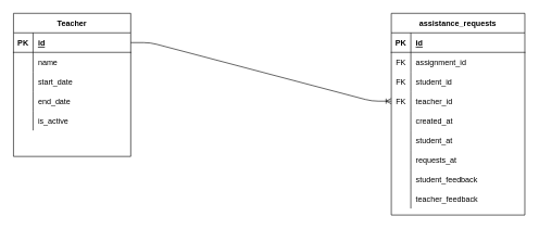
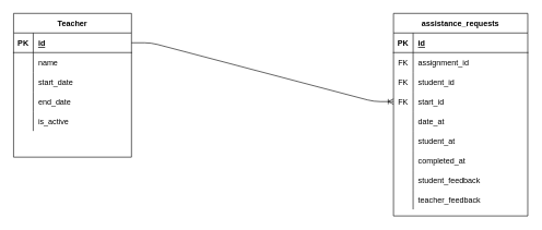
  <mxCell id="0" />
  <mxCell id="1" parent="0" />
  <mxCell id="2" value="Teacher" style="shape=table;startSize=30;container=1;collapsible=1;childLayout=tableLayout;fixedRows=1;rowLines=0;fontStyle=1;align=center;resizeLast=1;" vertex="1" parent="1"><mxGeometry x="20" y="20" width="180" height="220" as="geometry" /></mxCell>
  <mxCell id="3" value="" style="shape=partialRectangle;collapsible=0;dropTarget=0;pointerEvents=0;fillColor=none;top=0;left=0;bottom=1;right=0;points=[[0,0.5],[1,0.5]];portConstraint=eastwest;" vertex="1" parent="2"><mxGeometry y="30" width="180" height="30" as="geometry" /></mxCell>
  <mxCell id="4" value="PK" style="shape=partialRectangle;connectable=0;fillColor=none;top=0;left=0;bottom=0;right=0;fontStyle=1;overflow=hidden;" vertex="1" parent="3"><mxGeometry width="30" height="30" as="geometry" /></mxCell>
  <mxCell id="5" value="id" style="shape=partialRectangle;connectable=0;fillColor=none;top=0;left=0;bottom=0;right=0;align=left;spacingLeft=6;fontStyle=5;overflow=hidden;" vertex="1" parent="3"><mxGeometry x="30" width="150" height="30" as="geometry" /></mxCell>
  <mxCell id="6" value="" style="shape=partialRectangle;collapsible=0;dropTarget=0;pointerEvents=0;fillColor=none;top=0;left=0;bottom=0;right=0;points=[[0,0.5],[1,0.5]];portConstraint=eastwest;" vertex="1" parent="2"><mxGeometry y="60" width="180" height="30" as="geometry" /></mxCell>
  <mxCell id="7" value="" style="shape=partialRectangle;connectable=0;fillColor=none;top=0;left=0;bottom=0;right=0;editable=1;overflow=hidden;" vertex="1" parent="6"><mxGeometry width="30" height="30" as="geometry" /></mxCell>
  <mxCell id="8" value="name" style="shape=partialRectangle;connectable=0;fillColor=none;top=0;left=0;bottom=0;right=0;align=left;spacingLeft=6;overflow=hidden;" vertex="1" parent="6"><mxGeometry x="30" width="150" height="30" as="geometry" /></mxCell>
  <mxCell id="9" value="" style="shape=partialRectangle;collapsible=0;dropTarget=0;pointerEvents=0;fillColor=none;top=0;left=0;bottom=0;right=0;points=[[0,0.5],[1,0.5]];portConstraint=eastwest;" vertex="1" parent="2"><mxGeometry y="90" width="180" height="30" as="geometry" /></mxCell>
  <mxCell id="10" value="" style="shape=partialRectangle;connectable=0;fillColor=none;top=0;left=0;bottom=0;right=0;editable=1;overflow=hidden;" vertex="1" parent="9"><mxGeometry width="30" height="30" as="geometry" /></mxCell>
  <mxCell id="11" value="start_date" style="shape=partialRectangle;connectable=0;fillColor=none;top=0;left=0;bottom=0;right=0;align=left;spacingLeft=6;overflow=hidden;" vertex="1" parent="9"><mxGeometry x="30" width="150" height="30" as="geometry" /></mxCell>
  <mxCell id="12" value="" style="shape=partialRectangle;collapsible=0;dropTarget=0;pointerEvents=0;fillColor=none;top=0;left=0;bottom=0;right=0;points=[[0,0.5],[1,0.5]];portConstraint=eastwest;" vertex="1" parent="2"><mxGeometry y="120" width="180" height="30" as="geometry" /></mxCell>
  <mxCell id="13" value="" style="shape=partialRectangle;connectable=0;fillColor=none;top=0;left=0;bottom=0;right=0;editable=1;overflow=hidden;" vertex="1" parent="12"><mxGeometry width="30" height="30" as="geometry" /></mxCell>
  <mxCell id="14" value="end_date" style="shape=partialRectangle;connectable=0;fillColor=none;top=0;left=0;bottom=0;right=0;align=left;spacingLeft=6;overflow=hidden;" vertex="1" parent="12"><mxGeometry x="30" width="150" height="30" as="geometry" /></mxCell>
  <mxCell id="15" value="" style="shape=partialRectangle;collapsible=0;dropTarget=0;pointerEvents=0;fillColor=none;top=0;left=0;bottom=0;right=0;points=[[0,0.5],[1,0.5]];portConstraint=eastwest;" vertex="1" parent="2"><mxGeometry y="150" width="180" height="30" as="geometry" /></mxCell>
  <mxCell id="16" value="" style="shape=partialRectangle;connectable=0;fillColor=none;top=0;left=0;bottom=0;right=0;editable=1;overflow=hidden;" vertex="1" parent="15"><mxGeometry width="30" height="30" as="geometry" /></mxCell>
  <mxCell id="17" value="is_active" style="shape=partialRectangle;connectable=0;fillColor=none;top=0;left=0;bottom=0;right=0;align=left;spacingLeft=6;overflow=hidden;" vertex="1" parent="15"><mxGeometry x="30" width="150" height="30" as="geometry" /></mxCell>
  <mxCell id="18" value="assistance_requests" style="shape=table;startSize=30;container=1;collapsible=1;childLayout=tableLayout;fixedRows=1;rowLines=0;fontStyle=1;align=center;resizeLast=1;" vertex="1" parent="1"><mxGeometry x="600" y="20" width="205" height="310" as="geometry" /></mxCell>
  <mxCell id="19" value="" style="shape=partialRectangle;collapsible=0;dropTarget=0;pointerEvents=0;fillColor=none;top=0;left=0;bottom=1;right=0;points=[[0,0.5],[1,0.5]];portConstraint=eastwest;" vertex="1" parent="18"><mxGeometry y="30" width="205" height="30" as="geometry" /></mxCell>
  <mxCell id="20" value="PK" style="shape=partialRectangle;connectable=0;fillColor=none;top=0;left=0;bottom=0;right=0;fontStyle=1;overflow=hidden;" vertex="1" parent="19"><mxGeometry width="30" height="30" as="geometry" /></mxCell>
  <mxCell id="21" value="id" style="shape=partialRectangle;connectable=0;fillColor=none;top=0;left=0;bottom=0;right=0;align=left;spacingLeft=6;fontStyle=5;overflow=hidden;" vertex="1" parent="19"><mxGeometry x="30" width="175" height="30" as="geometry" /></mxCell>
  <mxCell id="22" value="" style="shape=partialRectangle;collapsible=0;dropTarget=0;pointerEvents=0;fillColor=none;top=0;left=0;bottom=0;right=0;points=[[0,0.5],[1,0.5]];portConstraint=eastwest;" vertex="1" parent="18"><mxGeometry y="60" width="205" height="30" as="geometry" /></mxCell>
  <mxCell id="23" value="FK" style="shape=partialRectangle;connectable=0;fillColor=none;top=0;left=0;bottom=0;right=0;editable=1;overflow=hidden;" vertex="1" parent="22"><mxGeometry width="30" height="30" as="geometry" /></mxCell>
  <mxCell id="24" value="assignment_id" style="shape=partialRectangle;connectable=0;fillColor=none;top=0;left=0;bottom=0;right=0;align=left;spacingLeft=6;overflow=hidden;" vertex="1" parent="22"><mxGeometry x="30" width="175" height="30" as="geometry" /></mxCell>
  <mxCell id="25" value="" style="shape=partialRectangle;collapsible=0;dropTarget=0;pointerEvents=0;fillColor=none;top=0;left=0;bottom=0;right=0;points=[[0,0.5],[1,0.5]];portConstraint=eastwest;" vertex="1" parent="18"><mxGeometry y="90" width="205" height="30" as="geometry" /></mxCell>
  <mxCell id="26" value="FK" style="shape=partialRectangle;connectable=0;fillColor=none;top=0;left=0;bottom=0;right=0;editable=1;overflow=hidden;" vertex="1" parent="25"><mxGeometry width="30" height="30" as="geometry" /></mxCell>
  <mxCell id="27" value="student_id" style="shape=partialRectangle;connectable=0;fillColor=none;top=0;left=0;bottom=0;right=0;align=left;spacingLeft=6;overflow=hidden;" vertex="1" parent="25"><mxGeometry x="30" width="175" height="30" as="geometry" /></mxCell>
  <mxCell id="28" value="" style="shape=partialRectangle;collapsible=0;dropTarget=0;pointerEvents=0;fillColor=none;top=0;left=0;bottom=0;right=0;points=[[0,0.5],[1,0.5]];portConstraint=eastwest;" vertex="1" parent="18"><mxGeometry y="120" width="205" height="30" as="geometry" /></mxCell>
  <mxCell id="29" value="FK" style="shape=partialRectangle;connectable=0;fillColor=none;top=0;left=0;bottom=0;right=0;editable=1;overflow=hidden;" vertex="1" parent="28"><mxGeometry width="30" height="30" as="geometry" /></mxCell>
- <mxCell id="30" value="teacher_id" style="shape=partialRectangle;connectable=0;fillColor=none;top=0;left=0;bottom=0;right=0;align=left;spacingLeft=6;overflow=hidden;" vertex="1" parent="28"><mxGeometry x="30" width="175" height="30" as="geometry" /></mxCell>
+ <mxCell id="30" value="start_id" style="shape=partialRectangle;connectable=0;fillColor=none;top=0;left=0;bottom=0;right=0;align=left;spacingLeft=6;overflow=hidden;" vertex="1" parent="28"><mxGeometry x="30" width="175" height="30" as="geometry" /></mxCell>
  <mxCell id="31" value="" style="shape=partialRectangle;collapsible=0;dropTarget=0;pointerEvents=0;fillColor=none;top=0;left=0;bottom=0;right=0;points=[[0,0.5],[1,0.5]];portConstraint=eastwest;" vertex="1" parent="18"><mxGeometry y="150" width="205" height="30" as="geometry" /></mxCell>
  <mxCell id="32" value="" style="shape=partialRectangle;connectable=0;fillColor=none;top=0;left=0;bottom=0;right=0;editable=1;overflow=hidden;" vertex="1" parent="31"><mxGeometry width="30" height="30" as="geometry" /></mxCell>
- <mxCell id="33" value="created_at" style="shape=partialRectangle;connectable=0;fillColor=none;top=0;left=0;bottom=0;right=0;align=left;spacingLeft=6;overflow=hidden;" vertex="1" parent="31"><mxGeometry x="30" width="175" height="30" as="geometry" /></mxCell>
+ <mxCell id="33" value="date_at" style="shape=partialRectangle;connectable=0;fillColor=none;top=0;left=0;bottom=0;right=0;align=left;spacingLeft=6;overflow=hidden;" vertex="1" parent="31"><mxGeometry x="30" width="175" height="30" as="geometry" /></mxCell>
  <mxCell id="34" value="" style="shape=partialRectangle;collapsible=0;dropTarget=0;pointerEvents=0;fillColor=none;top=0;left=0;bottom=0;right=0;points=[[0,0.5],[1,0.5]];portConstraint=eastwest;" vertex="1" parent="18"><mxGeometry y="180" width="205" height="30" as="geometry" /></mxCell>
  <mxCell id="35" value="" style="shape=partialRectangle;connectable=0;fillColor=none;top=0;left=0;bottom=0;right=0;editable=1;overflow=hidden;" vertex="1" parent="34"><mxGeometry width="30" height="30" as="geometry" /></mxCell>
  <mxCell id="36" value="student_at" style="shape=partialRectangle;connectable=0;fillColor=none;top=0;left=0;bottom=0;right=0;align=left;spacingLeft=6;overflow=hidden;" vertex="1" parent="34"><mxGeometry x="30" width="175" height="30" as="geometry" /></mxCell>
  <mxCell id="37" value="" style="shape=partialRectangle;collapsible=0;dropTarget=0;pointerEvents=0;fillColor=none;top=0;left=0;bottom=0;right=0;points=[[0,0.5],[1,0.5]];portConstraint=eastwest;" vertex="1" parent="18"><mxGeometry y="210" width="205" height="30" as="geometry" /></mxCell>
  <mxCell id="38" value="" style="shape=partialRectangle;connectable=0;fillColor=none;top=0;left=0;bottom=0;right=0;editable=1;overflow=hidden;" vertex="1" parent="37"><mxGeometry width="30" height="30" as="geometry" /></mxCell>
- <mxCell id="39" value="requests_at" style="shape=partialRectangle;connectable=0;fillColor=none;top=0;left=0;bottom=0;right=0;align=left;spacingLeft=6;overflow=hidden;" vertex="1" parent="37"><mxGeometry x="30" width="175" height="30" as="geometry" /></mxCell>
+ <mxCell id="39" value="completed_at" style="shape=partialRectangle;connectable=0;fillColor=none;top=0;left=0;bottom=0;right=0;align=left;spacingLeft=6;overflow=hidden;" vertex="1" parent="37"><mxGeometry x="30" width="175" height="30" as="geometry" /></mxCell>
  <mxCell id="40" value="" style="shape=partialRectangle;collapsible=0;dropTarget=0;pointerEvents=0;fillColor=none;top=0;left=0;bottom=0;right=0;points=[[0,0.5],[1,0.5]];portConstraint=eastwest;" vertex="1" parent="18"><mxGeometry y="240" width="205" height="30" as="geometry" /></mxCell>
  <mxCell id="41" value="" style="shape=partialRectangle;connectable=0;fillColor=none;top=0;left=0;bottom=0;right=0;editable=1;overflow=hidden;" vertex="1" parent="40"><mxGeometry width="30" height="30" as="geometry" /></mxCell>
  <mxCell id="42" value="student_feedback" style="shape=partialRectangle;connectable=0;fillColor=none;top=0;left=0;bottom=0;right=0;align=left;spacingLeft=6;overflow=hidden;" vertex="1" parent="40"><mxGeometry x="30" width="175" height="30" as="geometry" /></mxCell>
  <mxCell id="43" value="" style="shape=partialRectangle;collapsible=0;dropTarget=0;pointerEvents=0;fillColor=none;top=0;left=0;bottom=0;right=0;points=[[0,0.5],[1,0.5]];portConstraint=eastwest;" vertex="1" parent="18"><mxGeometry y="270" width="205" height="30" as="geometry" /></mxCell>
  <mxCell id="44" value="" style="shape=partialRectangle;connectable=0;fillColor=none;top=0;left=0;bottom=0;right=0;editable=1;overflow=hidden;" vertex="1" parent="43"><mxGeometry width="30" height="30" as="geometry" /></mxCell>
  <mxCell id="45" value="teacher_feedback" style="shape=partialRectangle;connectable=0;fillColor=none;top=0;left=0;bottom=0;right=0;align=left;spacingLeft=6;overflow=hidden;" vertex="1" parent="43"><mxGeometry x="30" width="175" height="30" as="geometry" /></mxCell>
  <mxCell id="46" value="" style="edgeStyle=entityRelationEdgeStyle;fontSize=12;html=1;endArrow=ERoneToMany;exitX=1;exitY=0.5;exitDx=0;exitDy=0;entryX=0;entryY=0.5;entryDx=0;entryDy=0;" edge="1" parent="1" source="3" target="28"><mxGeometry width="100" height="100" relative="1" as="geometry"><mxPoint x="430" y="340" as="sourcePoint" /><mxPoint x="530" y="240" as="targetPoint" /></mxGeometry></mxCell>
